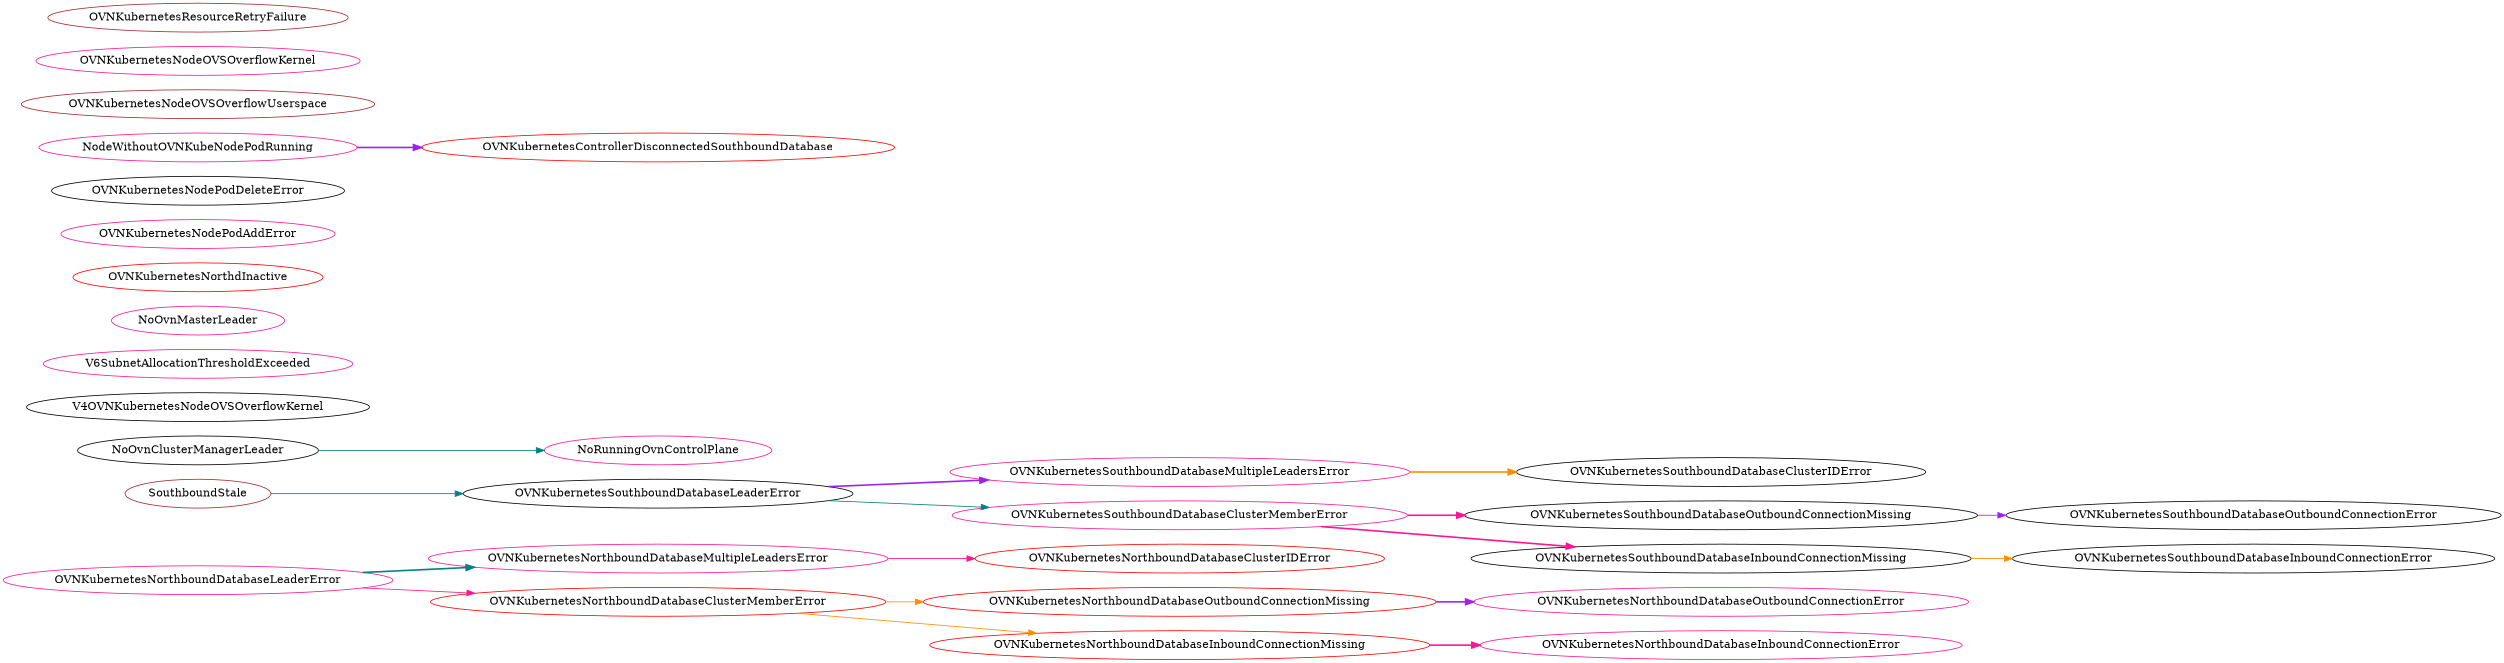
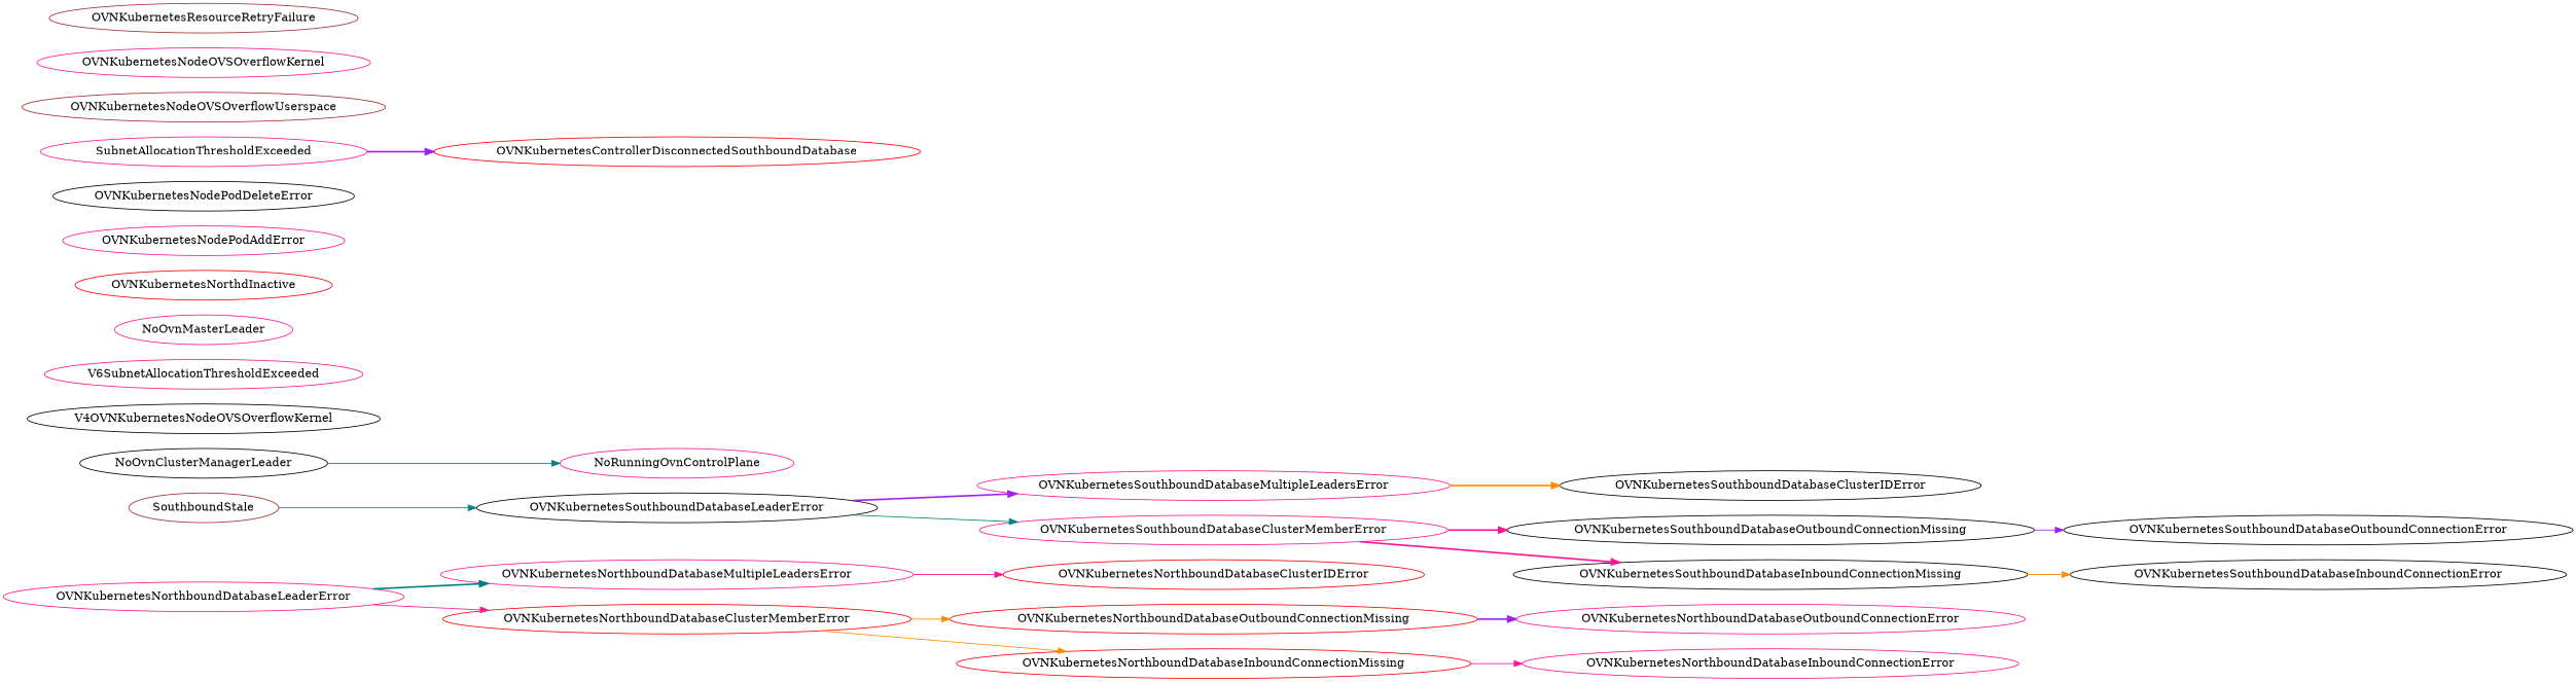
  digraph {
    rankdir=LR
    node [color=deeppink]
    edge [color=deeppink style=solid]
    OVNKubernetesNorthboundDatabaseLeaderError
    OVNKubernetesNorthboundDatabaseMultipleLeadersError
    OVNKubernetesNorthboundDatabaseClusterMemberError [color=red]
    OVNKubernetesNorthboundDatabaseClusterIDError [color=red]
    OVNKubernetesNorthboundDatabaseOutboundConnectionMissing [color=red]
    OVNKubernetesNorthboundDatabaseInboundConnectionMissing [color=red]
    OVNKubernetesNorthboundDatabaseOutboundConnectionError
    OVNKubernetesNorthboundDatabaseInboundConnectionError
    SouthboundStale [color=brown]
    OVNKubernetesSouthboundDatabaseLeaderError [color=black]
    OVNKubernetesSouthboundDatabaseMultipleLeadersError
    OVNKubernetesSouthboundDatabaseClusterMemberError
    OVNKubernetesSouthboundDatabaseClusterIDError [color=black]
    OVNKubernetesSouthboundDatabaseOutboundConnectionMissing [color=black]
    OVNKubernetesSouthboundDatabaseInboundConnectionMissing [color=black]
    OVNKubernetesSouthboundDatabaseOutboundConnectionError [color=black]
    OVNKubernetesSouthboundDatabaseInboundConnectionError [color=black]
    NoOvnClusterManagerLeader [color=black]
    NoRunningOvnControlPlane
    n20 [color=black label=V4OVNKubernetesNodeOVSOverflowKernel]
    V6SubnetAllocationThresholdExceeded
    NoOvnMasterLeader
    OVNKubernetesNorthdInactive [color=red]
    OVNKubernetesNodePodAddError
    OVNKubernetesNodePodDeleteError [color=black]
    OVNKubernetesControllerDisconnectedSouthboundDatabase [color=red]
-   NodeWithoutOVNKubeNodePodRunning
+   NodeWithoutOVNKubeNodePodRunning [label=SubnetAllocationThresholdExceeded]
    OVNKubernetesNodeOVSOverflowUserspace [color=brown]
    OVNKubernetesNodeOVSOverflowKernel
    OVNKubernetesResourceRetryFailure [color=brown]
    OVNKubernetesNorthboundDatabaseLeaderError -> OVNKubernetesNorthboundDatabaseMultipleLeadersError [color=teal style=bold]
    OVNKubernetesNorthboundDatabaseLeaderError -> OVNKubernetesNorthboundDatabaseClusterMemberError
    OVNKubernetesNorthboundDatabaseMultipleLeadersError -> OVNKubernetesNorthboundDatabaseClusterIDError
    OVNKubernetesNorthboundDatabaseClusterMemberError -> OVNKubernetesNorthboundDatabaseOutboundConnectionMissing [color=darkorange]
    OVNKubernetesNorthboundDatabaseClusterMemberError -> OVNKubernetesNorthboundDatabaseInboundConnectionMissing [color=darkorange]
    OVNKubernetesNorthboundDatabaseOutboundConnectionMissing -> OVNKubernetesNorthboundDatabaseOutboundConnectionError [color=purple style=bold]
-   OVNKubernetesNorthboundDatabaseInboundConnectionMissing -> OVNKubernetesNorthboundDatabaseInboundConnectionError [style=bold]
+   OVNKubernetesNorthboundDatabaseInboundConnectionMissing -> OVNKubernetesNorthboundDatabaseInboundConnectionError
    SouthboundStale -> OVNKubernetesSouthboundDatabaseLeaderError [color=teal]
    OVNKubernetesSouthboundDatabaseLeaderError -> OVNKubernetesSouthboundDatabaseMultipleLeadersError [color=purple style=bold]
    OVNKubernetesSouthboundDatabaseLeaderError -> OVNKubernetesSouthboundDatabaseClusterMemberError [color=teal]
    OVNKubernetesSouthboundDatabaseMultipleLeadersError -> OVNKubernetesSouthboundDatabaseClusterIDError [color=darkorange style=bold]
    OVNKubernetesSouthboundDatabaseClusterMemberError -> OVNKubernetesSouthboundDatabaseOutboundConnectionMissing [style=bold]
    OVNKubernetesSouthboundDatabaseClusterMemberError -> OVNKubernetesSouthboundDatabaseInboundConnectionMissing [style=bold]
    OVNKubernetesSouthboundDatabaseOutboundConnectionMissing -> OVNKubernetesSouthboundDatabaseOutboundConnectionError [color=purple]
    OVNKubernetesSouthboundDatabaseInboundConnectionMissing -> OVNKubernetesSouthboundDatabaseInboundConnectionError [color=darkorange]
    NoOvnClusterManagerLeader -> NoRunningOvnControlPlane [color=teal]
    NodeWithoutOVNKubeNodePodRunning -> OVNKubernetesControllerDisconnectedSouthboundDatabase [color=purple style=bold]
  }
